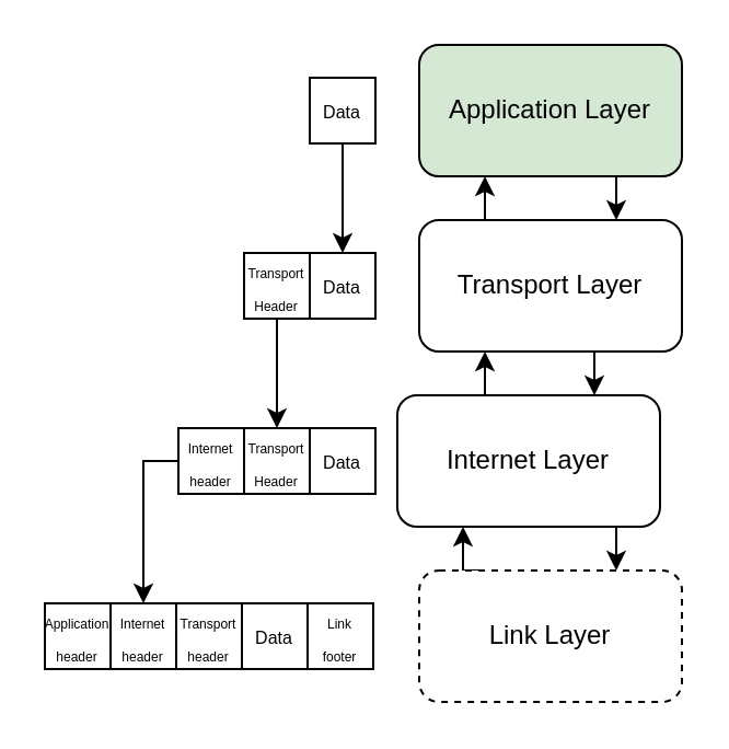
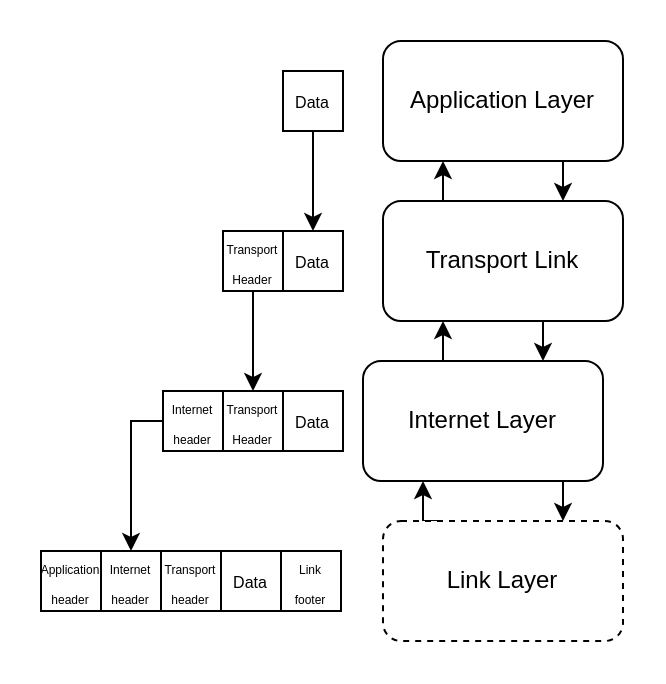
  <mxCell id="0" />
  <mxCell id="1" parent="0" />
  <mxCell id="2" style="edgeStyle=orthogonalEdgeStyle;rounded=0;orthogonalLoop=1;jettySize=auto;html=1;exitX=0.75;exitY=1;exitDx=0;exitDy=0;entryX=0.75;entryY=0;entryDx=0;entryDy=0;" parent="1" source="3" target="9" edge="1"><mxGeometry relative="1" as="geometry" /></mxCell>
- <mxCell id="3" value="&lt;div&gt;Application Layer&lt;/div&gt;" style="rounded=1;whiteSpace=wrap;html=1;fillColor=#d5e8d4;" parent="1" vertex="1"><mxGeometry x="191" y="20" width="120" height="60" as="geometry" /></mxCell>
+ <mxCell id="3" value="&lt;div&gt;Application Layer&lt;/div&gt;" style="rounded=1;whiteSpace=wrap;html=1;" parent="1" vertex="1"><mxGeometry x="191" y="20" width="120" height="60" as="geometry" /></mxCell>
  <mxCell id="4" style="edgeStyle=orthogonalEdgeStyle;rounded=0;orthogonalLoop=1;jettySize=auto;html=1;exitX=0.25;exitY=0;exitDx=0;exitDy=0;entryX=0.25;entryY=1;entryDx=0;entryDy=0;" parent="1" source="6" target="11" edge="1"><mxGeometry relative="1" as="geometry" /></mxCell>
  <mxCell id="5" style="edgeStyle=orthogonalEdgeStyle;rounded=0;orthogonalLoop=1;jettySize=auto;html=1;exitX=0.75;exitY=1;exitDx=0;exitDy=0;entryX=0.75;entryY=0;entryDx=0;entryDy=0;" parent="1" source="11" target="6" edge="1"><mxGeometry relative="1" as="geometry" /></mxCell>
  <mxCell id="6" value="&lt;div&gt;Link Layer&lt;/div&gt;" style="rounded=1;whiteSpace=wrap;html=1;dashed=1;" parent="1" vertex="1"><mxGeometry x="191" y="260" width="120" height="60" as="geometry" /></mxCell>
  <mxCell id="7" style="edgeStyle=orthogonalEdgeStyle;rounded=0;orthogonalLoop=1;jettySize=auto;html=1;exitX=0.75;exitY=1;exitDx=0;exitDy=0;entryX=0.75;entryY=0;entryDx=0;entryDy=0;" parent="1" source="9" target="11" edge="1"><mxGeometry relative="1" as="geometry" /></mxCell>
  <mxCell id="8" style="edgeStyle=orthogonalEdgeStyle;rounded=0;orthogonalLoop=1;jettySize=auto;html=1;exitX=0.25;exitY=0;exitDx=0;exitDy=0;entryX=0.25;entryY=1;entryDx=0;entryDy=0;" parent="1" source="9" target="3" edge="1"><mxGeometry relative="1" as="geometry" /></mxCell>
- <mxCell id="9" value="&lt;div&gt;Transport Layer&lt;/div&gt;" style="rounded=1;whiteSpace=wrap;html=1;" parent="1" vertex="1"><mxGeometry x="191" y="100" width="120" height="60" as="geometry" /></mxCell>
+ <mxCell id="9" value="&lt;div&gt;Transport Link&lt;/div&gt;" style="rounded=1;whiteSpace=wrap;html=1;" parent="1" vertex="1"><mxGeometry x="191" y="100" width="120" height="60" as="geometry" /></mxCell>
  <mxCell id="10" style="edgeStyle=orthogonalEdgeStyle;rounded=0;orthogonalLoop=1;jettySize=auto;html=1;exitX=0.25;exitY=0;exitDx=0;exitDy=0;entryX=0.25;entryY=1;entryDx=0;entryDy=0;" parent="1" source="11" target="9" edge="1"><mxGeometry relative="1" as="geometry" /></mxCell>
  <mxCell id="11" value="&lt;div&gt;Internet Layer&lt;/div&gt;" style="rounded=1;whiteSpace=wrap;html=1;" parent="1" vertex="1"><mxGeometry x="181" y="180" width="120" height="60" as="geometry" /></mxCell>
  <mxCell id="12" value="" style="edgeStyle=orthogonalEdgeStyle;rounded=0;orthogonalLoop=1;jettySize=auto;html=1;fontSize=6;" parent="1" source="13" target="16" edge="1"><mxGeometry relative="1" as="geometry" /></mxCell>
  <mxCell id="13" value="&lt;font style=&quot;font-size: 8px;&quot;&gt;Data&lt;/font&gt;" style="whiteSpace=wrap;html=1;aspect=fixed;" parent="1" vertex="1"><mxGeometry x="141" y="35" width="30" height="30" as="geometry" /></mxCell>
  <mxCell id="14" value="" style="edgeStyle=orthogonalEdgeStyle;rounded=0;orthogonalLoop=1;jettySize=auto;html=1;fontSize=6;entryX=0.5;entryY=0;entryDx=0;entryDy=0;" parent="1" source="15" target="17" edge="1"><mxGeometry relative="1" as="geometry" /></mxCell>
  <mxCell id="15" value="&lt;div&gt;&lt;font style=&quot;font-size: 6px;&quot;&gt;Transport&lt;/font&gt;&lt;/div&gt;&lt;div&gt;&lt;font size=&quot;1&quot;&gt;&lt;font style=&quot;font-size: 6px;&quot;&gt;Header&lt;/font&gt;&lt;br&gt;&lt;/font&gt;&lt;/div&gt;" style="whiteSpace=wrap;html=1;aspect=fixed;" parent="1" vertex="1"><mxGeometry x="111" y="115" width="30" height="30" as="geometry" /></mxCell>
  <mxCell id="16" value="&lt;font style=&quot;font-size: 8px;&quot;&gt;Data&lt;/font&gt;" style="whiteSpace=wrap;html=1;aspect=fixed;" parent="1" vertex="1"><mxGeometry x="141" y="115" width="30" height="30" as="geometry" /></mxCell>
  <mxCell id="17" value="&lt;div&gt;&lt;font style=&quot;font-size: 6px;&quot;&gt;Transport&lt;/font&gt;&lt;/div&gt;&lt;div&gt;&lt;font size=&quot;1&quot;&gt;&lt;font style=&quot;font-size: 6px;&quot;&gt;Header&lt;/font&gt;&lt;br&gt;&lt;/font&gt;&lt;/div&gt;" style="whiteSpace=wrap;html=1;aspect=fixed;" parent="1" vertex="1"><mxGeometry x="111" y="195" width="30" height="30" as="geometry" /></mxCell>
  <mxCell id="18" value="&lt;font style=&quot;font-size: 8px;&quot;&gt;Data&lt;/font&gt;" style="whiteSpace=wrap;html=1;aspect=fixed;" parent="1" vertex="1"><mxGeometry x="141" y="195" width="30" height="30" as="geometry" /></mxCell>
  <mxCell id="19" value="" style="edgeStyle=orthogonalEdgeStyle;rounded=0;orthogonalLoop=1;jettySize=auto;html=1;fontSize=6;" parent="1" source="20" target="23" edge="1"><mxGeometry relative="1" as="geometry"><Array as="points"><mxPoint x="65" y="210" /></Array></mxGeometry></mxCell>
  <mxCell id="20" value="&lt;div&gt;&lt;font style=&quot;font-size: 6px;&quot;&gt;Internet&lt;/font&gt;&lt;/div&gt;&lt;div&gt;&lt;font style=&quot;font-size: 6px;&quot;&gt;header&lt;/font&gt;&lt;br&gt;&lt;/div&gt;" style="whiteSpace=wrap;html=1;aspect=fixed;" parent="1" vertex="1"><mxGeometry x="81" y="195" width="30" height="30" as="geometry" /></mxCell>
  <mxCell id="21" value="&lt;div&gt;&lt;font style=&quot;font-size: 6px;&quot;&gt;Transport&lt;/font&gt;&lt;/div&gt;&lt;div&gt;&lt;font size=&quot;1&quot;&gt;&lt;font style=&quot;font-size: 6px;&quot;&gt;header&lt;/font&gt;&lt;br&gt;&lt;/font&gt;&lt;/div&gt;" style="whiteSpace=wrap;html=1;aspect=fixed;" parent="1" vertex="1"><mxGeometry x="80" y="275" width="30" height="30" as="geometry" /></mxCell>
  <mxCell id="22" value="&lt;font style=&quot;font-size: 8px;&quot;&gt;Data&lt;/font&gt;" style="whiteSpace=wrap;html=1;aspect=fixed;" parent="1" vertex="1"><mxGeometry x="110" y="275" width="30" height="30" as="geometry" /></mxCell>
  <mxCell id="23" value="&lt;div&gt;&lt;font style=&quot;font-size: 6px;&quot;&gt;Internet&lt;/font&gt;&lt;/div&gt;&lt;div&gt;&lt;font style=&quot;font-size: 6px;&quot;&gt;header&lt;/font&gt;&lt;br&gt;&lt;/div&gt;" style="whiteSpace=wrap;html=1;aspect=fixed;" parent="1" vertex="1"><mxGeometry x="50" y="275" width="30" height="30" as="geometry" /></mxCell>
  <mxCell id="24" value="&lt;font style=&quot;font-size: 6px;&quot;&gt;Application header&lt;/font&gt;" style="whiteSpace=wrap;html=1;aspect=fixed;" parent="1" vertex="1"><mxGeometry x="20" y="275" width="30" height="30" as="geometry" /></mxCell>
  <mxCell id="25" value="&lt;div&gt;&lt;font style=&quot;font-size: 6px;&quot;&gt;Link footer&lt;/font&gt;&lt;/div&gt;" style="whiteSpace=wrap;html=1;aspect=fixed;" parent="1" vertex="1"><mxGeometry x="140" y="275" width="30" height="30" as="geometry" /></mxCell>
